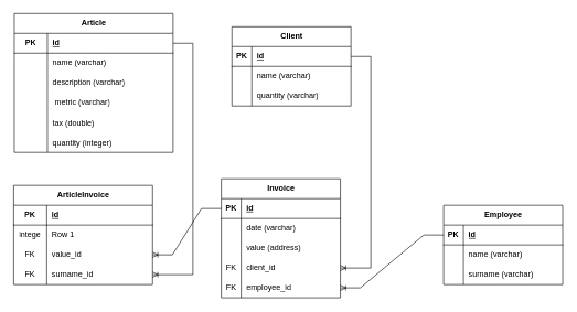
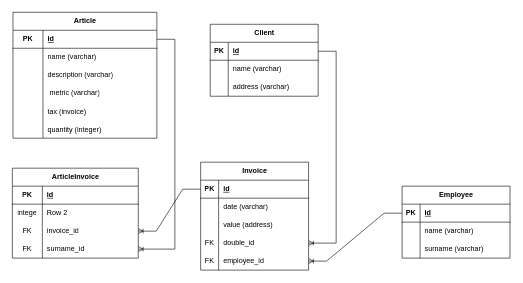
  <mxCell id="0" />
  <mxCell id="1" parent="0" />
  <mxCell id="2" value="Article" style="shape=table;startSize=30;container=1;collapsible=1;childLayout=tableLayout;fixedRows=1;rowLines=0;fontStyle=1;align=center;resizeLast=1;html=1;" vertex="1" parent="1"><mxGeometry x="21" y="20" width="240" height="210" as="geometry" /></mxCell>
  <mxCell id="3" value="" style="shape=tableRow;horizontal=0;startSize=0;swimlaneHead=0;swimlaneBody=0;fillColor=none;collapsible=0;dropTarget=0;points=[[0,0.5],[1,0.5]];portConstraint=eastwest;top=0;left=0;right=0;bottom=1;" vertex="1" parent="2"><mxGeometry y="30" width="240" height="30" as="geometry" /></mxCell>
  <mxCell id="4" value="PK" style="shape=partialRectangle;connectable=0;fillColor=none;top=0;left=0;bottom=0;right=0;fontStyle=1;overflow=hidden;whiteSpace=wrap;html=1;" vertex="1" parent="3"><mxGeometry width="50" height="30" as="geometry"><mxRectangle width="50" height="30" as="alternateBounds" /></mxGeometry></mxCell>
  <mxCell id="5" value="id" style="shape=partialRectangle;connectable=0;fillColor=none;top=0;left=0;bottom=0;right=0;align=left;spacingLeft=6;fontStyle=5;overflow=hidden;whiteSpace=wrap;html=1;" vertex="1" parent="3"><mxGeometry x="50" width="190" height="30" as="geometry"><mxRectangle width="190" height="30" as="alternateBounds" /></mxGeometry></mxCell>
  <mxCell id="6" value="" style="shape=tableRow;horizontal=0;startSize=0;swimlaneHead=0;swimlaneBody=0;fillColor=none;collapsible=0;dropTarget=0;points=[[0,0.5],[1,0.5]];portConstraint=eastwest;top=0;left=0;right=0;bottom=0;" vertex="1" parent="2"><mxGeometry y="60" width="240" height="30" as="geometry" /></mxCell>
  <mxCell id="7" value="" style="shape=partialRectangle;connectable=0;fillColor=none;top=0;left=0;bottom=0;right=0;editable=1;overflow=hidden;whiteSpace=wrap;html=1;" vertex="1" parent="6"><mxGeometry width="50" height="30" as="geometry"><mxRectangle width="50" height="30" as="alternateBounds" /></mxGeometry></mxCell>
  <mxCell id="8" value="name (varchar)" style="shape=partialRectangle;connectable=0;fillColor=none;top=0;left=0;bottom=0;right=0;align=left;spacingLeft=6;overflow=hidden;whiteSpace=wrap;html=1;" vertex="1" parent="6"><mxGeometry x="50" width="190" height="30" as="geometry"><mxRectangle width="190" height="30" as="alternateBounds" /></mxGeometry></mxCell>
  <mxCell id="9" value="" style="shape=tableRow;horizontal=0;startSize=0;swimlaneHead=0;swimlaneBody=0;fillColor=none;collapsible=0;dropTarget=0;points=[[0,0.5],[1,0.5]];portConstraint=eastwest;top=0;left=0;right=0;bottom=0;" vertex="1" parent="2"><mxGeometry y="90" width="240" height="30" as="geometry" /></mxCell>
  <mxCell id="10" value="" style="shape=partialRectangle;connectable=0;fillColor=none;top=0;left=0;bottom=0;right=0;editable=1;overflow=hidden;whiteSpace=wrap;html=1;" vertex="1" parent="9"><mxGeometry width="50" height="30" as="geometry"><mxRectangle width="50" height="30" as="alternateBounds" /></mxGeometry></mxCell>
  <mxCell id="11" value="description (varchar)" style="shape=partialRectangle;connectable=0;fillColor=none;top=0;left=0;bottom=0;right=0;align=left;spacingLeft=6;overflow=hidden;whiteSpace=wrap;html=1;" vertex="1" parent="9"><mxGeometry x="50" width="190" height="30" as="geometry"><mxRectangle width="190" height="30" as="alternateBounds" /></mxGeometry></mxCell>
  <mxCell id="12" value="" style="shape=tableRow;horizontal=0;startSize=0;swimlaneHead=0;swimlaneBody=0;fillColor=none;collapsible=0;dropTarget=0;points=[[0,0.5],[1,0.5]];portConstraint=eastwest;top=0;left=0;right=0;bottom=0;" vertex="1" parent="2"><mxGeometry y="120" width="240" height="30" as="geometry" /></mxCell>
  <mxCell id="13" value="" style="shape=partialRectangle;connectable=0;fillColor=none;top=0;left=0;bottom=0;right=0;editable=1;overflow=hidden;whiteSpace=wrap;html=1;" vertex="1" parent="12"><mxGeometry width="50" height="30" as="geometry"><mxRectangle width="50" height="30" as="alternateBounds" /></mxGeometry></mxCell>
  <mxCell id="14" value="&amp;nbsp;metric (varchar)" style="shape=partialRectangle;connectable=0;fillColor=none;top=0;left=0;bottom=0;right=0;align=left;spacingLeft=6;overflow=hidden;whiteSpace=wrap;html=1;" vertex="1" parent="12"><mxGeometry x="50" width="190" height="30" as="geometry"><mxRectangle width="190" height="30" as="alternateBounds" /></mxGeometry></mxCell>
  <mxCell id="15" value="" style="shape=tableRow;horizontal=0;startSize=0;swimlaneHead=0;swimlaneBody=0;fillColor=none;collapsible=0;dropTarget=0;points=[[0,0.5],[1,0.5]];portConstraint=eastwest;top=0;left=0;right=0;bottom=0;" vertex="1" parent="2"><mxGeometry y="150" width="240" height="30" as="geometry" /></mxCell>
  <mxCell id="16" value="" style="shape=partialRectangle;connectable=0;fillColor=none;top=0;left=0;bottom=0;right=0;editable=1;overflow=hidden;" vertex="1" parent="15"><mxGeometry width="50" height="30" as="geometry"><mxRectangle width="50" height="30" as="alternateBounds" /></mxGeometry></mxCell>
- <mxCell id="17" value="tax (double)" style="shape=partialRectangle;connectable=0;fillColor=none;top=0;left=0;bottom=0;right=0;align=left;spacingLeft=6;overflow=hidden;" vertex="1" parent="15"><mxGeometry x="50" width="190" height="30" as="geometry"><mxRectangle width="190" height="30" as="alternateBounds" /></mxGeometry></mxCell>
+ <mxCell id="17" value="tax (invoice)" style="shape=partialRectangle;connectable=0;fillColor=none;top=0;left=0;bottom=0;right=0;align=left;spacingLeft=6;overflow=hidden;" vertex="1" parent="15"><mxGeometry x="50" width="190" height="30" as="geometry"><mxRectangle width="190" height="30" as="alternateBounds" /></mxGeometry></mxCell>
  <mxCell id="18" value="" style="shape=tableRow;horizontal=0;startSize=0;swimlaneHead=0;swimlaneBody=0;fillColor=none;collapsible=0;dropTarget=0;points=[[0,0.5],[1,0.5]];portConstraint=eastwest;top=0;left=0;right=0;bottom=0;" vertex="1" parent="2"><mxGeometry y="180" width="240" height="30" as="geometry" /></mxCell>
  <mxCell id="19" value="" style="shape=partialRectangle;connectable=0;fillColor=none;top=0;left=0;bottom=0;right=0;editable=1;overflow=hidden;" vertex="1" parent="18"><mxGeometry width="50" height="30" as="geometry"><mxRectangle width="50" height="30" as="alternateBounds" /></mxGeometry></mxCell>
  <mxCell id="20" value="quantity (integer)" style="shape=partialRectangle;connectable=0;fillColor=none;top=0;left=0;bottom=0;right=0;align=left;spacingLeft=6;overflow=hidden;" vertex="1" parent="18"><mxGeometry x="50" width="190" height="30" as="geometry"><mxRectangle width="190" height="30" as="alternateBounds" /></mxGeometry></mxCell>
  <mxCell id="21" value="Invoice" style="shape=table;startSize=30;container=1;collapsible=1;childLayout=tableLayout;fixedRows=1;rowLines=0;fontStyle=1;align=center;resizeLast=1;html=1;" vertex="1" parent="1"><mxGeometry x="334" y="270" width="180" height="180" as="geometry" /></mxCell>
  <mxCell id="22" value="" style="shape=tableRow;horizontal=0;startSize=0;swimlaneHead=0;swimlaneBody=0;fillColor=none;collapsible=0;dropTarget=0;points=[[0,0.5],[1,0.5]];portConstraint=eastwest;top=0;left=0;right=0;bottom=1;" vertex="1" parent="21"><mxGeometry y="30" width="180" height="30" as="geometry" /></mxCell>
  <mxCell id="23" value="PK" style="shape=partialRectangle;connectable=0;fillColor=none;top=0;left=0;bottom=0;right=0;fontStyle=1;overflow=hidden;whiteSpace=wrap;html=1;" vertex="1" parent="22"><mxGeometry width="30" height="30" as="geometry"><mxRectangle width="30" height="30" as="alternateBounds" /></mxGeometry></mxCell>
  <mxCell id="24" value="id" style="shape=partialRectangle;connectable=0;fillColor=none;top=0;left=0;bottom=0;right=0;align=left;spacingLeft=6;fontStyle=5;overflow=hidden;whiteSpace=wrap;html=1;" vertex="1" parent="22"><mxGeometry x="30" width="150" height="30" as="geometry"><mxRectangle width="150" height="30" as="alternateBounds" /></mxGeometry></mxCell>
  <mxCell id="25" value="" style="shape=tableRow;horizontal=0;startSize=0;swimlaneHead=0;swimlaneBody=0;fillColor=none;collapsible=0;dropTarget=0;points=[[0,0.5],[1,0.5]];portConstraint=eastwest;top=0;left=0;right=0;bottom=0;" vertex="1" parent="21"><mxGeometry y="60" width="180" height="30" as="geometry" /></mxCell>
  <mxCell id="26" value="" style="shape=partialRectangle;connectable=0;fillColor=none;top=0;left=0;bottom=0;right=0;editable=1;overflow=hidden;whiteSpace=wrap;html=1;" vertex="1" parent="25"><mxGeometry width="30" height="30" as="geometry"><mxRectangle width="30" height="30" as="alternateBounds" /></mxGeometry></mxCell>
  <mxCell id="27" value="date (varchar)" style="shape=partialRectangle;connectable=0;fillColor=none;top=0;left=0;bottom=0;right=0;align=left;spacingLeft=6;overflow=hidden;whiteSpace=wrap;html=1;" vertex="1" parent="25"><mxGeometry x="30" width="150" height="30" as="geometry"><mxRectangle width="150" height="30" as="alternateBounds" /></mxGeometry></mxCell>
  <mxCell id="28" value="" style="shape=tableRow;horizontal=0;startSize=0;swimlaneHead=0;swimlaneBody=0;fillColor=none;collapsible=0;dropTarget=0;points=[[0,0.5],[1,0.5]];portConstraint=eastwest;top=0;left=0;right=0;bottom=0;" vertex="1" parent="21"><mxGeometry y="90" width="180" height="30" as="geometry" /></mxCell>
  <mxCell id="29" value="" style="shape=partialRectangle;connectable=0;fillColor=none;top=0;left=0;bottom=0;right=0;editable=1;overflow=hidden;whiteSpace=wrap;html=1;" vertex="1" parent="28"><mxGeometry width="30" height="30" as="geometry"><mxRectangle width="30" height="30" as="alternateBounds" /></mxGeometry></mxCell>
  <mxCell id="30" value="value (address)" style="shape=partialRectangle;connectable=0;fillColor=none;top=0;left=0;bottom=0;right=0;align=left;spacingLeft=6;overflow=hidden;whiteSpace=wrap;html=1;" vertex="1" parent="28"><mxGeometry x="30" width="150" height="30" as="geometry"><mxRectangle width="150" height="30" as="alternateBounds" /></mxGeometry></mxCell>
  <mxCell id="31" value="" style="shape=tableRow;horizontal=0;startSize=0;swimlaneHead=0;swimlaneBody=0;fillColor=none;collapsible=0;dropTarget=0;points=[[0,0.5],[1,0.5]];portConstraint=eastwest;top=0;left=0;right=0;bottom=0;" vertex="1" parent="21"><mxGeometry y="120" width="180" height="30" as="geometry" /></mxCell>
  <mxCell id="32" value="FK" style="shape=partialRectangle;connectable=0;fillColor=none;top=0;left=0;bottom=0;right=0;fontStyle=0;overflow=hidden;whiteSpace=wrap;html=1;" vertex="1" parent="31"><mxGeometry width="30" height="30" as="geometry"><mxRectangle width="30" height="30" as="alternateBounds" /></mxGeometry></mxCell>
- <mxCell id="33" value="client_id" style="shape=partialRectangle;connectable=0;fillColor=none;top=0;left=0;bottom=0;right=0;align=left;spacingLeft=6;fontStyle=0;overflow=hidden;whiteSpace=wrap;html=1;" vertex="1" parent="31"><mxGeometry x="30" width="150" height="30" as="geometry"><mxRectangle width="150" height="30" as="alternateBounds" /></mxGeometry></mxCell>
+ <mxCell id="33" value="double_id" style="shape=partialRectangle;connectable=0;fillColor=none;top=0;left=0;bottom=0;right=0;align=left;spacingLeft=6;fontStyle=0;overflow=hidden;whiteSpace=wrap;html=1;" vertex="1" parent="31"><mxGeometry x="30" width="150" height="30" as="geometry"><mxRectangle width="150" height="30" as="alternateBounds" /></mxGeometry></mxCell>
  <mxCell id="34" value="" style="shape=tableRow;horizontal=0;startSize=0;swimlaneHead=0;swimlaneBody=0;fillColor=none;collapsible=0;dropTarget=0;points=[[0,0.5],[1,0.5]];portConstraint=eastwest;top=0;left=0;right=0;bottom=0;" vertex="1" parent="21"><mxGeometry y="150" width="180" height="30" as="geometry" /></mxCell>
  <mxCell id="35" value="FK" style="shape=partialRectangle;connectable=0;fillColor=none;top=0;left=0;bottom=0;right=0;fontStyle=0;overflow=hidden;whiteSpace=wrap;html=1;" vertex="1" parent="34"><mxGeometry width="30" height="30" as="geometry"><mxRectangle width="30" height="30" as="alternateBounds" /></mxGeometry></mxCell>
  <mxCell id="36" value="employee_id" style="shape=partialRectangle;connectable=0;fillColor=none;top=0;left=0;bottom=0;right=0;align=left;spacingLeft=6;fontStyle=0;overflow=hidden;whiteSpace=wrap;html=1;" vertex="1" parent="34"><mxGeometry x="30" width="150" height="30" as="geometry"><mxRectangle width="150" height="30" as="alternateBounds" /></mxGeometry></mxCell>
  <mxCell id="37" value="Client" style="shape=table;startSize=30;container=1;collapsible=1;childLayout=tableLayout;fixedRows=1;rowLines=0;fontStyle=1;align=center;resizeLast=1;html=1;" vertex="1" parent="1"><mxGeometry x="350" y="40" width="180" height="120" as="geometry" /></mxCell>
  <mxCell id="38" value="" style="shape=tableRow;horizontal=0;startSize=0;swimlaneHead=0;swimlaneBody=0;fillColor=none;collapsible=0;dropTarget=0;points=[[0,0.5],[1,0.5]];portConstraint=eastwest;top=0;left=0;right=0;bottom=1;" vertex="1" parent="37"><mxGeometry y="30" width="180" height="30" as="geometry" /></mxCell>
  <mxCell id="39" value="PK" style="shape=partialRectangle;connectable=0;fillColor=none;top=0;left=0;bottom=0;right=0;fontStyle=1;overflow=hidden;whiteSpace=wrap;html=1;" vertex="1" parent="38"><mxGeometry width="30" height="30" as="geometry"><mxRectangle width="30" height="30" as="alternateBounds" /></mxGeometry></mxCell>
  <mxCell id="40" value="id" style="shape=partialRectangle;connectable=0;fillColor=none;top=0;left=0;bottom=0;right=0;align=left;spacingLeft=6;fontStyle=5;overflow=hidden;whiteSpace=wrap;html=1;" vertex="1" parent="38"><mxGeometry x="30" width="150" height="30" as="geometry"><mxRectangle width="150" height="30" as="alternateBounds" /></mxGeometry></mxCell>
  <mxCell id="41" value="" style="shape=tableRow;horizontal=0;startSize=0;swimlaneHead=0;swimlaneBody=0;fillColor=none;collapsible=0;dropTarget=0;points=[[0,0.5],[1,0.5]];portConstraint=eastwest;top=0;left=0;right=0;bottom=0;" vertex="1" parent="37"><mxGeometry y="60" width="180" height="30" as="geometry" /></mxCell>
  <mxCell id="42" value="" style="shape=partialRectangle;connectable=0;fillColor=none;top=0;left=0;bottom=0;right=0;editable=1;overflow=hidden;whiteSpace=wrap;html=1;" vertex="1" parent="41"><mxGeometry width="30" height="30" as="geometry"><mxRectangle width="30" height="30" as="alternateBounds" /></mxGeometry></mxCell>
  <mxCell id="43" value="name (varchar)" style="shape=partialRectangle;connectable=0;fillColor=none;top=0;left=0;bottom=0;right=0;align=left;spacingLeft=6;overflow=hidden;whiteSpace=wrap;html=1;" vertex="1" parent="41"><mxGeometry x="30" width="150" height="30" as="geometry"><mxRectangle width="150" height="30" as="alternateBounds" /></mxGeometry></mxCell>
  <mxCell id="44" value="" style="shape=tableRow;horizontal=0;startSize=0;swimlaneHead=0;swimlaneBody=0;fillColor=none;collapsible=0;dropTarget=0;points=[[0,0.5],[1,0.5]];portConstraint=eastwest;top=0;left=0;right=0;bottom=0;" vertex="1" parent="37"><mxGeometry y="90" width="180" height="30" as="geometry" /></mxCell>
  <mxCell id="45" value="" style="shape=partialRectangle;connectable=0;fillColor=none;top=0;left=0;bottom=0;right=0;editable=1;overflow=hidden;whiteSpace=wrap;html=1;" vertex="1" parent="44"><mxGeometry width="30" height="30" as="geometry"><mxRectangle width="30" height="30" as="alternateBounds" /></mxGeometry></mxCell>
- <mxCell id="46" value="quantity (varchar)" style="shape=partialRectangle;connectable=0;fillColor=none;top=0;left=0;bottom=0;right=0;align=left;spacingLeft=6;overflow=hidden;whiteSpace=wrap;html=1;" vertex="1" parent="44"><mxGeometry x="30" width="150" height="30" as="geometry"><mxRectangle width="150" height="30" as="alternateBounds" /></mxGeometry></mxCell>
+ <mxCell id="46" value="address (varchar)" style="shape=partialRectangle;connectable=0;fillColor=none;top=0;left=0;bottom=0;right=0;align=left;spacingLeft=6;overflow=hidden;whiteSpace=wrap;html=1;" vertex="1" parent="44"><mxGeometry x="30" width="150" height="30" as="geometry"><mxRectangle width="150" height="30" as="alternateBounds" /></mxGeometry></mxCell>
  <mxCell id="47" value="ArticleInvoice" style="shape=table;startSize=30;container=1;collapsible=1;childLayout=tableLayout;fixedRows=1;rowLines=0;fontStyle=1;align=center;resizeLast=1;html=1;" vertex="1" parent="1"><mxGeometry x="20" y="280" width="210" height="150" as="geometry" /></mxCell>
  <mxCell id="48" value="" style="shape=tableRow;horizontal=0;startSize=0;swimlaneHead=0;swimlaneBody=0;fillColor=none;collapsible=0;dropTarget=0;points=[[0,0.5],[1,0.5]];portConstraint=eastwest;top=0;left=0;right=0;bottom=1;" vertex="1" parent="47"><mxGeometry y="30" width="210" height="30" as="geometry" /></mxCell>
  <mxCell id="49" value="PK" style="shape=partialRectangle;connectable=0;fillColor=none;top=0;left=0;bottom=0;right=0;fontStyle=1;overflow=hidden;whiteSpace=wrap;html=1;" vertex="1" parent="48"><mxGeometry width="50" height="30" as="geometry"><mxRectangle width="50" height="30" as="alternateBounds" /></mxGeometry></mxCell>
  <mxCell id="50" value="id" style="shape=partialRectangle;connectable=0;fillColor=none;top=0;left=0;bottom=0;right=0;align=left;spacingLeft=6;fontStyle=5;overflow=hidden;whiteSpace=wrap;html=1;" vertex="1" parent="48"><mxGeometry x="50" width="160" height="30" as="geometry"><mxRectangle width="160" height="30" as="alternateBounds" /></mxGeometry></mxCell>
  <mxCell id="51" value="" style="shape=tableRow;horizontal=0;startSize=0;swimlaneHead=0;swimlaneBody=0;fillColor=none;collapsible=0;dropTarget=0;points=[[0,0.5],[1,0.5]];portConstraint=eastwest;top=0;left=0;right=0;bottom=0;" vertex="1" parent="47"><mxGeometry y="60" width="210" height="30" as="geometry" /></mxCell>
  <mxCell id="52" value="intege" style="shape=partialRectangle;connectable=0;fillColor=none;top=0;left=0;bottom=0;right=0;editable=1;overflow=hidden;whiteSpace=wrap;html=1;" vertex="1" parent="51"><mxGeometry width="50" height="30" as="geometry"><mxRectangle width="50" height="30" as="alternateBounds" /></mxGeometry></mxCell>
- <mxCell id="53" value="Row 1" style="shape=partialRectangle;connectable=0;fillColor=none;top=0;left=0;bottom=0;right=0;align=left;spacingLeft=6;overflow=hidden;whiteSpace=wrap;html=1;" vertex="1" parent="51"><mxGeometry x="50" width="160" height="30" as="geometry"><mxRectangle width="160" height="30" as="alternateBounds" /></mxGeometry></mxCell>
+ <mxCell id="53" value="Row 2" style="shape=partialRectangle;connectable=0;fillColor=none;top=0;left=0;bottom=0;right=0;align=left;spacingLeft=6;overflow=hidden;whiteSpace=wrap;html=1;" vertex="1" parent="51"><mxGeometry x="50" width="160" height="30" as="geometry"><mxRectangle width="160" height="30" as="alternateBounds" /></mxGeometry></mxCell>
  <mxCell id="54" value="" style="shape=tableRow;horizontal=0;startSize=0;swimlaneHead=0;swimlaneBody=0;fillColor=none;collapsible=0;dropTarget=0;points=[[0,0.5],[1,0.5]];portConstraint=eastwest;top=0;left=0;right=0;bottom=0;" vertex="1" parent="47"><mxGeometry y="90" width="210" height="30" as="geometry" /></mxCell>
  <mxCell id="55" value="FK" style="shape=partialRectangle;connectable=0;fillColor=none;top=0;left=0;bottom=0;right=0;fontStyle=0;overflow=hidden;whiteSpace=wrap;html=1;" vertex="1" parent="54"><mxGeometry width="50" height="30" as="geometry"><mxRectangle width="50" height="30" as="alternateBounds" /></mxGeometry></mxCell>
- <mxCell id="56" value="value_id" style="shape=partialRectangle;connectable=0;fillColor=none;top=0;left=0;bottom=0;right=0;align=left;spacingLeft=6;fontStyle=0;overflow=hidden;whiteSpace=wrap;html=1;" vertex="1" parent="54"><mxGeometry x="50" width="160" height="30" as="geometry"><mxRectangle width="160" height="30" as="alternateBounds" /></mxGeometry></mxCell>
+ <mxCell id="56" value="invoice_id" style="shape=partialRectangle;connectable=0;fillColor=none;top=0;left=0;bottom=0;right=0;align=left;spacingLeft=6;fontStyle=0;overflow=hidden;whiteSpace=wrap;html=1;" vertex="1" parent="54"><mxGeometry x="50" width="160" height="30" as="geometry"><mxRectangle width="160" height="30" as="alternateBounds" /></mxGeometry></mxCell>
  <mxCell id="57" value="" style="shape=tableRow;horizontal=0;startSize=0;swimlaneHead=0;swimlaneBody=0;fillColor=none;collapsible=0;dropTarget=0;points=[[0,0.5],[1,0.5]];portConstraint=eastwest;top=0;left=0;right=0;bottom=0;" vertex="1" parent="47"><mxGeometry y="120" width="210" height="30" as="geometry" /></mxCell>
  <mxCell id="58" value="FK" style="shape=partialRectangle;connectable=0;fillColor=none;top=0;left=0;bottom=0;right=0;fontStyle=0;overflow=hidden;whiteSpace=wrap;html=1;" vertex="1" parent="57"><mxGeometry width="50" height="30" as="geometry"><mxRectangle width="50" height="30" as="alternateBounds" /></mxGeometry></mxCell>
  <mxCell id="59" value="surname_id" style="shape=partialRectangle;connectable=0;fillColor=none;top=0;left=0;bottom=0;right=0;align=left;spacingLeft=6;fontStyle=0;overflow=hidden;whiteSpace=wrap;html=1;" vertex="1" parent="57"><mxGeometry x="50" width="160" height="30" as="geometry"><mxRectangle width="160" height="30" as="alternateBounds" /></mxGeometry></mxCell>
  <mxCell id="60" value="" style="edgeStyle=entityRelationEdgeStyle;fontSize=12;html=1;endArrow=ERoneToMany;rounded=0;" edge="1" parent="1" source="22" target="54"><mxGeometry width="100" height="100" relative="1" as="geometry"><mxPoint x="370" y="320" as="sourcePoint" /><mxPoint x="470" y="220" as="targetPoint" /></mxGeometry></mxCell>
  <mxCell id="61" value="" style="edgeStyle=entityRelationEdgeStyle;fontSize=12;html=1;endArrow=ERoneToMany;rounded=0;" edge="1" parent="1" source="3" target="57"><mxGeometry width="100" height="100" relative="1" as="geometry"><mxPoint x="270" y="100" as="sourcePoint" /><mxPoint x="470" y="220" as="targetPoint" /></mxGeometry></mxCell>
  <mxCell id="62" value="" style="edgeStyle=entityRelationEdgeStyle;fontSize=12;html=1;endArrow=ERoneToMany;rounded=0;" edge="1" parent="1" source="38" target="31"><mxGeometry width="100" height="100" relative="1" as="geometry"><mxPoint x="540" y="300" as="sourcePoint" /><mxPoint x="640" y="200" as="targetPoint" /></mxGeometry></mxCell>
  <mxCell id="63" value="Employee" style="shape=table;startSize=30;container=1;collapsible=1;childLayout=tableLayout;fixedRows=1;rowLines=0;fontStyle=1;align=center;resizeLast=1;html=1;" vertex="1" parent="1"><mxGeometry x="670" y="310" width="180" height="120" as="geometry" /></mxCell>
  <mxCell id="64" value="" style="shape=tableRow;horizontal=0;startSize=0;swimlaneHead=0;swimlaneBody=0;fillColor=none;collapsible=0;dropTarget=0;points=[[0,0.5],[1,0.5]];portConstraint=eastwest;top=0;left=0;right=0;bottom=1;" vertex="1" parent="63"><mxGeometry y="30" width="180" height="30" as="geometry" /></mxCell>
  <mxCell id="65" value="PK" style="shape=partialRectangle;connectable=0;fillColor=none;top=0;left=0;bottom=0;right=0;fontStyle=1;overflow=hidden;whiteSpace=wrap;html=1;" vertex="1" parent="64"><mxGeometry width="30" height="30" as="geometry"><mxRectangle width="30" height="30" as="alternateBounds" /></mxGeometry></mxCell>
  <mxCell id="66" value="id" style="shape=partialRectangle;connectable=0;fillColor=none;top=0;left=0;bottom=0;right=0;align=left;spacingLeft=6;fontStyle=5;overflow=hidden;whiteSpace=wrap;html=1;" vertex="1" parent="64"><mxGeometry x="30" width="150" height="30" as="geometry"><mxRectangle width="150" height="30" as="alternateBounds" /></mxGeometry></mxCell>
  <mxCell id="67" value="" style="shape=tableRow;horizontal=0;startSize=0;swimlaneHead=0;swimlaneBody=0;fillColor=none;collapsible=0;dropTarget=0;points=[[0,0.5],[1,0.5]];portConstraint=eastwest;top=0;left=0;right=0;bottom=0;" vertex="1" parent="63"><mxGeometry y="60" width="180" height="30" as="geometry" /></mxCell>
  <mxCell id="68" value="" style="shape=partialRectangle;connectable=0;fillColor=none;top=0;left=0;bottom=0;right=0;editable=1;overflow=hidden;whiteSpace=wrap;html=1;" vertex="1" parent="67"><mxGeometry width="30" height="30" as="geometry"><mxRectangle width="30" height="30" as="alternateBounds" /></mxGeometry></mxCell>
  <mxCell id="69" value="name (varchar)" style="shape=partialRectangle;connectable=0;fillColor=none;top=0;left=0;bottom=0;right=0;align=left;spacingLeft=6;overflow=hidden;whiteSpace=wrap;html=1;" vertex="1" parent="67"><mxGeometry x="30" width="150" height="30" as="geometry"><mxRectangle width="150" height="30" as="alternateBounds" /></mxGeometry></mxCell>
  <mxCell id="70" value="" style="shape=tableRow;horizontal=0;startSize=0;swimlaneHead=0;swimlaneBody=0;fillColor=none;collapsible=0;dropTarget=0;points=[[0,0.5],[1,0.5]];portConstraint=eastwest;top=0;left=0;right=0;bottom=0;" vertex="1" parent="63"><mxGeometry y="90" width="180" height="30" as="geometry" /></mxCell>
  <mxCell id="71" value="" style="shape=partialRectangle;connectable=0;fillColor=none;top=0;left=0;bottom=0;right=0;editable=1;overflow=hidden;whiteSpace=wrap;html=1;" vertex="1" parent="70"><mxGeometry width="30" height="30" as="geometry"><mxRectangle width="30" height="30" as="alternateBounds" /></mxGeometry></mxCell>
  <mxCell id="72" value="surname (varchar)" style="shape=partialRectangle;connectable=0;fillColor=none;top=0;left=0;bottom=0;right=0;align=left;spacingLeft=6;overflow=hidden;whiteSpace=wrap;html=1;" vertex="1" parent="70"><mxGeometry x="30" width="150" height="30" as="geometry"><mxRectangle width="150" height="30" as="alternateBounds" /></mxGeometry></mxCell>
  <mxCell id="73" value="" style="edgeStyle=entityRelationEdgeStyle;fontSize=12;html=1;endArrow=ERoneToMany;rounded=0;" edge="1" parent="1" source="64" target="34"><mxGeometry width="100" height="100" relative="1" as="geometry"><mxPoint x="370" y="320" as="sourcePoint" /><mxPoint x="470" y="220" as="targetPoint" /><Array as="points"><mxPoint x="600" y="370" /><mxPoint x="610" y="430" /><mxPoint x="560" y="440" /></Array></mxGeometry></mxCell>
